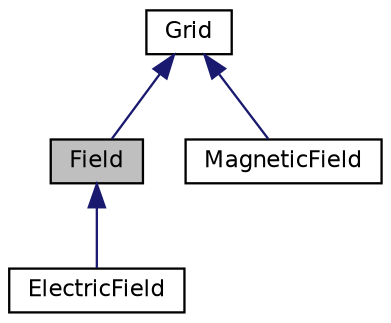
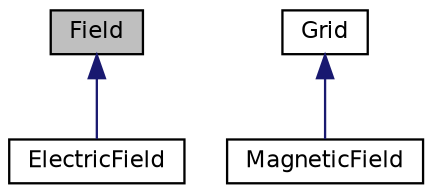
  digraph {
    node [color=black fillcolor=white fontname=Helvetica fontsize=10 shape=record style=filled]
    edge [color=midnightblue dir=back fontname=Helvetica fontsize=10 labelfontname=Helvetica labelfontsize=10 style=solid]
    n1 [fillcolor=grey75 fontcolor=black height=0.2 label=Field width=0.4]
    n2 [height=0.2 label=ElectricField width=0.4]
    n3 [height=0.2 label=MagneticField width=0.4]
    n4 [height=0.2 label=Grid width=0.4]
    n1 -> n2
-   n4 -> n1
    n4 -> n3
  }
